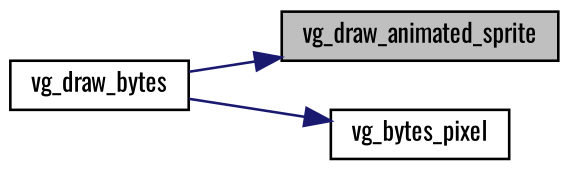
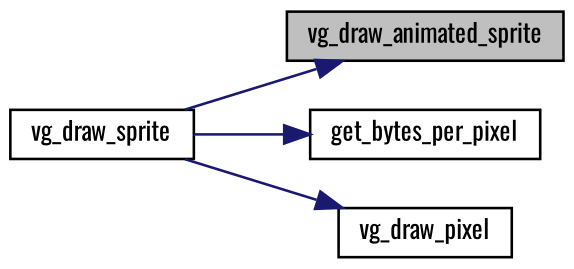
  digraph {
    fontname=Oswald
    rankdir=LR
    node [color=black fillcolor=white fontname=Oswald fontsize=10 shape=record style=filled]
    edge [color=midnightblue fontname=Oswald fontsize=10 labelfontname=Helvetica labelfontsize=10 style=solid]
    n1 [fillcolor=grey75 fontcolor=black height=0.2 label=vg_draw_animated_sprite width=0.4]
-   n2 [height=0.2 label=vg_draw_bytes width=0.4]
-   n4 [height=0.2 label=vg_bytes_pixel width=0.4]
+   n2 [height=0.2 label=vg_draw_sprite width=0.4]
+   n3 [height=0.2 label=get_bytes_per_pixel width=0.4]
+   n4 [height=0.2 label=vg_draw_pixel width=0.4]
    n2 -> n1
+   n2 -> n3
    n2 -> n4
  }
